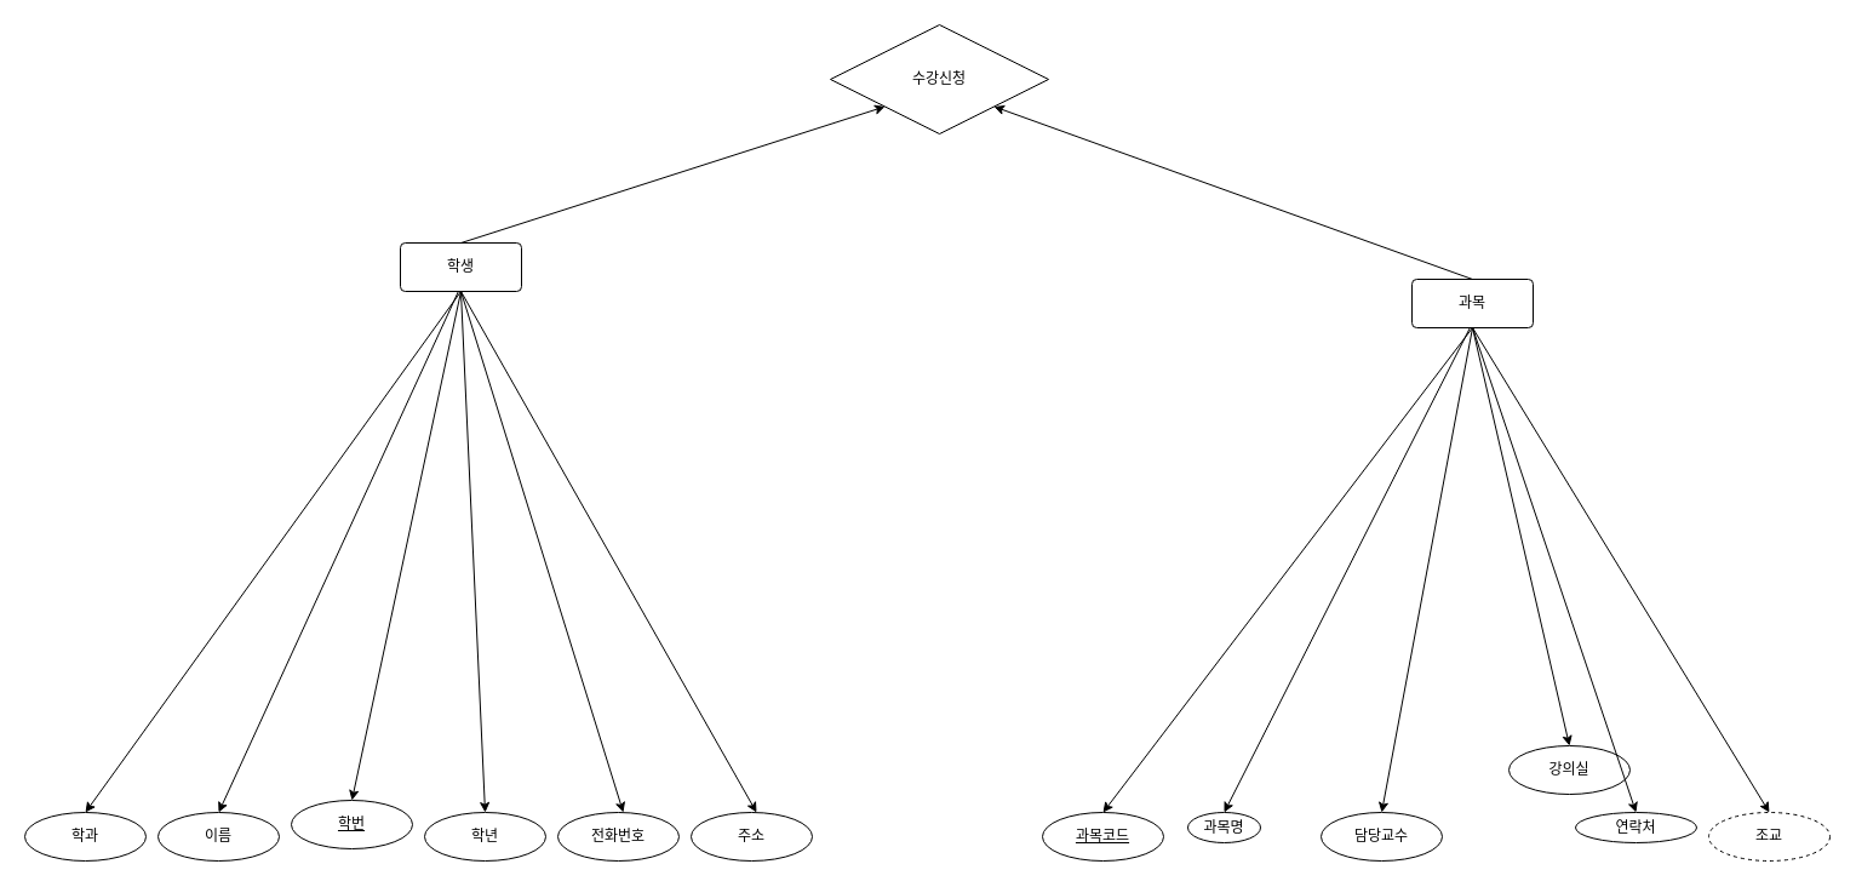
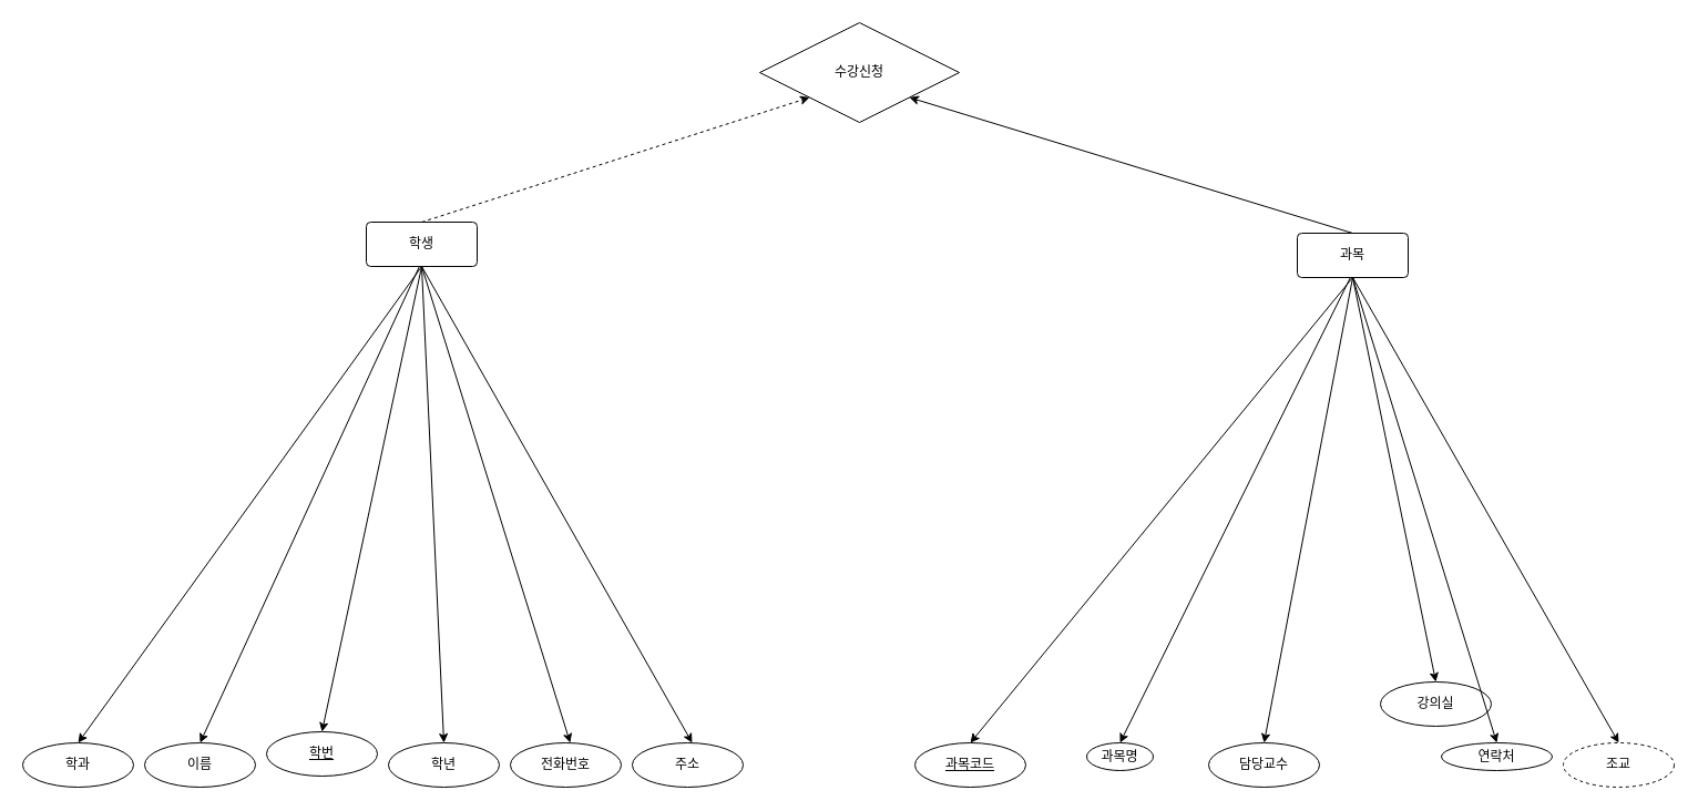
  <mxCell id="0" />
  <mxCell id="1" parent="0" />
  <mxCell id="2" style="rounded=0;orthogonalLoop=1;jettySize=auto;html=1;entryX=0.5;entryY=0;entryDx=0;entryDy=0;exitX=0.5;exitY=1;exitDx=0;exitDy=0;" edge="1" parent="1" source="11" target="4"><mxGeometry relative="1" as="geometry"><mxPoint x="610" y="590" as="sourcePoint" /></mxGeometry></mxCell>
  <mxCell id="3" value="이름" style="ellipse;whiteSpace=wrap;html=1;align=center;" vertex="1" parent="1"><mxGeometry x="130" y="670" width="100" height="40" as="geometry" /></mxCell>
  <mxCell id="4" value="학번" style="ellipse;whiteSpace=wrap;html=1;align=center;fontStyle=4;" vertex="1" parent="1"><mxGeometry x="240" y="660" width="100" height="40" as="geometry" /></mxCell>
  <mxCell id="5" value="학년" style="ellipse;whiteSpace=wrap;html=1;align=center;" vertex="1" parent="1"><mxGeometry x="350" y="670" width="100" height="40" as="geometry" /></mxCell>
  <mxCell id="6" value="학과" style="ellipse;whiteSpace=wrap;html=1;align=center;" vertex="1" parent="1"><mxGeometry x="20" y="670" width="100" height="40" as="geometry" /></mxCell>
  <mxCell id="7" value="주소" style="ellipse;whiteSpace=wrap;html=1;align=center;" vertex="1" parent="1"><mxGeometry x="570" y="670" width="100" height="40" as="geometry" /></mxCell>
  <mxCell id="8" value="전화번호" style="ellipse;whiteSpace=wrap;html=1;align=center;" vertex="1" parent="1"><mxGeometry x="460" y="670" width="100" height="40" as="geometry" /></mxCell>
  <mxCell id="9" style="rounded=0;orthogonalLoop=1;jettySize=auto;html=1;entryX=0.5;entryY=0;entryDx=0;entryDy=0;exitX=0.5;exitY=1;exitDx=0;exitDy=0;" edge="1" parent="1" source="11"><mxGeometry relative="1" as="geometry"><mxPoint x="350" y="440" as="sourcePoint" /><mxPoint x="400" y="670" as="targetPoint" /></mxGeometry></mxCell>
- <mxCell id="10" style="rounded=0;orthogonalLoop=1;jettySize=auto;html=1;exitX=0.5;exitY=0;exitDx=0;exitDy=0;entryX=0;entryY=1;entryDx=0;entryDy=0;" edge="1" parent="1" source="11" target="30"><mxGeometry relative="1" as="geometry" /></mxCell>
+ <mxCell id="10" style="rounded=0;orthogonalLoop=1;jettySize=auto;html=1;exitX=0.5;exitY=0;exitDx=0;exitDy=0;entryX=0;entryY=1;entryDx=0;entryDy=0;dashed=1;" edge="1" parent="1" source="11" target="30"><mxGeometry relative="1" as="geometry" /></mxCell>
  <mxCell id="11" value="학생" style="rounded=1;arcSize=10;whiteSpace=wrap;html=1;align=center;" vertex="1" parent="1"><mxGeometry x="330" y="200" width="100" height="40" as="geometry" /></mxCell>
  <mxCell id="12" style="rounded=0;orthogonalLoop=1;jettySize=auto;html=1;entryX=0.5;entryY=0;entryDx=0;entryDy=0;exitX=0.5;exitY=1;exitDx=0;exitDy=0;" edge="1" parent="1" source="11"><mxGeometry relative="1" as="geometry"><mxPoint x="470" y="520" as="sourcePoint" /><mxPoint x="514" y="670" as="targetPoint" /></mxGeometry></mxCell>
  <mxCell id="13" style="rounded=0;orthogonalLoop=1;jettySize=auto;html=1;entryX=0.5;entryY=0;entryDx=0;entryDy=0;exitX=0.478;exitY=1.004;exitDx=0;exitDy=0;exitPerimeter=0;" edge="1" parent="1" source="11"><mxGeometry relative="1" as="geometry"><mxPoint x="240" y="520" as="sourcePoint" /><mxPoint x="180" y="670" as="targetPoint" /></mxGeometry></mxCell>
  <mxCell id="14" style="rounded=0;orthogonalLoop=1;jettySize=auto;html=1;entryX=0.5;entryY=0;entryDx=0;entryDy=0;exitX=0.5;exitY=1;exitDx=0;exitDy=0;" edge="1" parent="1" source="11"><mxGeometry relative="1" as="geometry"><mxPoint x="130" y="520" as="sourcePoint" /><mxPoint x="70" y="670" as="targetPoint" /></mxGeometry></mxCell>
  <mxCell id="15" style="rounded=0;orthogonalLoop=1;jettySize=auto;html=1;entryX=0.5;entryY=0;entryDx=0;entryDy=0;exitX=0.5;exitY=1;exitDx=0;exitDy=0;" edge="1" parent="1" source="11"><mxGeometry relative="1" as="geometry"><mxPoint x="350" y="520" as="sourcePoint" /><mxPoint x="624" y="670" as="targetPoint" /></mxGeometry></mxCell>
  <mxCell id="16" style="rounded=0;orthogonalLoop=1;jettySize=auto;html=1;entryX=0.5;entryY=0;entryDx=0;entryDy=0;exitX=0.5;exitY=1;exitDx=0;exitDy=0;" edge="1" source="25" target="18" parent="1"><mxGeometry relative="1" as="geometry"><mxPoint x="1450" y="590" as="sourcePoint" /></mxGeometry></mxCell>
  <mxCell id="17" value="과목명" style="ellipse;whiteSpace=wrap;html=1;align=center;" vertex="1" parent="1"><mxGeometry x="980" y="670" width="60" height="25" as="geometry" /></mxCell>
- <mxCell id="18" value="과목코드" style="ellipse;whiteSpace=wrap;html=1;align=center;fontStyle=4;" vertex="1" parent="1"><mxGeometry x="860" y="670" width="100" height="40" as="geometry" /></mxCell>
+ <mxCell id="18" value="과목코드" style="ellipse;whiteSpace=wrap;html=1;align=center;fontStyle=4;" vertex="1" parent="1"><mxGeometry x="825" y="670" width="100" height="40" as="geometry" /></mxCell>
  <mxCell id="19" value="강의실" style="ellipse;whiteSpace=wrap;html=1;align=center;" vertex="1" parent="1"><mxGeometry x="1245" y="615" width="100" height="40" as="geometry" /></mxCell>
  <mxCell id="20" value="담당교수" style="ellipse;whiteSpace=wrap;html=1;align=center;" vertex="1" parent="1"><mxGeometry x="1090" y="670" width="100" height="40" as="geometry" /></mxCell>
  <mxCell id="21" value="조교" style="ellipse;whiteSpace=wrap;html=1;align=center;dashed=1;" vertex="1" parent="1"><mxGeometry x="1410" y="670" width="100" height="40" as="geometry" /></mxCell>
  <mxCell id="22" value="연락처" style="ellipse;whiteSpace=wrap;html=1;align=center;" vertex="1" parent="1"><mxGeometry x="1300" y="670" width="100" height="25" as="geometry" /></mxCell>
  <mxCell id="23" style="rounded=0;orthogonalLoop=1;jettySize=auto;html=1;entryX=0.5;entryY=0;entryDx=0;entryDy=0;exitX=0.5;exitY=1;exitDx=0;exitDy=0;" edge="1" source="25" parent="1" target="19"><mxGeometry relative="1" as="geometry"><mxPoint x="1190" y="440" as="sourcePoint" /><mxPoint x="1240" y="670" as="targetPoint" /></mxGeometry></mxCell>
  <mxCell id="24" style="rounded=0;orthogonalLoop=1;jettySize=auto;html=1;exitX=0.5;exitY=0;exitDx=0;exitDy=0;entryX=1;entryY=1;entryDx=0;entryDy=0;" edge="1" parent="1" source="25" target="30"><mxGeometry relative="1" as="geometry" /></mxCell>
- <mxCell id="25" value="과목" style="rounded=1;arcSize=10;whiteSpace=wrap;html=1;align=center;" vertex="1" parent="1"><mxGeometry x="1165" y="230" width="100" height="40" as="geometry" /></mxCell>
+ <mxCell id="25" value="과목" style="rounded=1;arcSize=10;whiteSpace=wrap;html=1;align=center;" vertex="1" parent="1"><mxGeometry x="1170" y="210" width="100" height="40" as="geometry" /></mxCell>
  <mxCell id="26" style="rounded=0;orthogonalLoop=1;jettySize=auto;html=1;exitX=0.5;exitY=1;exitDx=0;exitDy=0;entryX=0.5;entryY=0;entryDx=0;entryDy=0;" edge="1" source="25" parent="1" target="22"><mxGeometry relative="1" as="geometry"><mxPoint x="1310" y="520" as="sourcePoint" /><mxPoint x="1350" y="670" as="targetPoint" /></mxGeometry></mxCell>
  <mxCell id="27" style="rounded=0;orthogonalLoop=1;jettySize=auto;html=1;entryX=0.5;entryY=0;entryDx=0;entryDy=0;exitX=0.478;exitY=1.004;exitDx=0;exitDy=0;exitPerimeter=0;" edge="1" source="25" parent="1" target="17"><mxGeometry relative="1" as="geometry"><mxPoint x="1080" y="520" as="sourcePoint" /><mxPoint x="1020" y="670" as="targetPoint" /></mxGeometry></mxCell>
  <mxCell id="28" style="rounded=0;orthogonalLoop=1;jettySize=auto;html=1;entryX=0.5;entryY=0;entryDx=0;entryDy=0;exitX=0.5;exitY=1;exitDx=0;exitDy=0;" edge="1" source="25" parent="1" target="20"><mxGeometry relative="1" as="geometry"><mxPoint x="970" y="520" as="sourcePoint" /><mxPoint x="910" y="670" as="targetPoint" /></mxGeometry></mxCell>
  <mxCell id="29" style="rounded=0;orthogonalLoop=1;jettySize=auto;html=1;exitX=0.5;exitY=1;exitDx=0;exitDy=0;entryX=0.5;entryY=0;entryDx=0;entryDy=0;" edge="1" source="25" parent="1" target="21"><mxGeometry relative="1" as="geometry"><mxPoint x="1190" y="520" as="sourcePoint" /><mxPoint x="1430" y="640" as="targetPoint" /></mxGeometry></mxCell>
  <mxCell id="30" value="수강신청" style="rhombus;whiteSpace=wrap;html=1;" vertex="1" parent="1"><mxGeometry x="685" y="20" width="180" height="90" as="geometry" /></mxCell>
